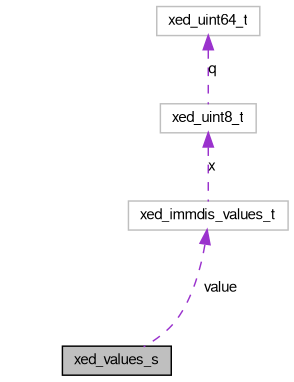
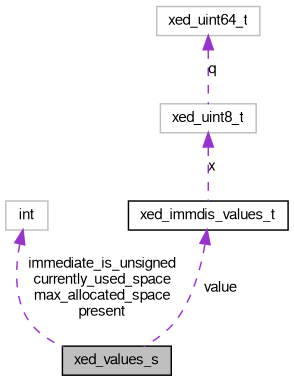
  digraph {
    node [color=grey75 fontname=FreeSans fontsize=10 shape=record]
    edge [color=darkorchid3 dir=back fontname=FreeSans fontsize=10 labelfontname=FreeSans labelfontsize=10 style=dashed]
    n1 [color=black fillcolor=grey75 fontcolor=black height=0.2 label=xed_values_s style=filled width=0.4]
-   n3 [height=0.2 label=xed_immdis_values_t width=0.4]
+   n2 [height=0.2 label=int width=0.4]
+   n3 [color=black height=0.2 label=xed_immdis_values_t width=0.4]
    n4 [height=0.2 label=xed_uint8_t width=0.4]
    n5 [height=0.2 label=xed_uint64_t width=0.4]
+   n2 -> n1 [label="immediate_is_unsigned\ncurrently_used_space\nmax_allocated_space\npresent"]
    n3 -> n1 [label=value]
    n4 -> n3 [label=x]
    n5 -> n4 [label=q]
  }
